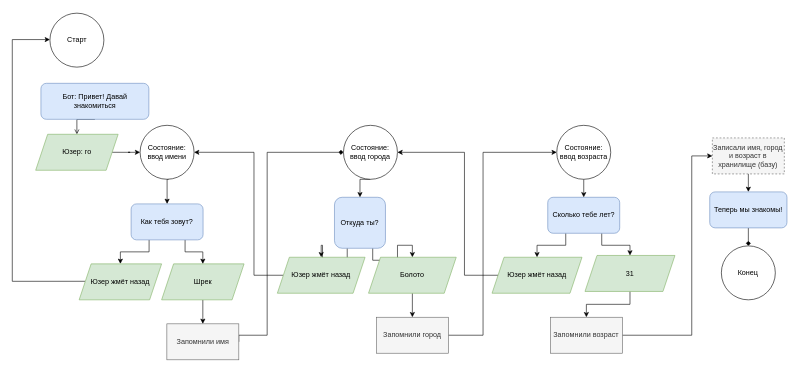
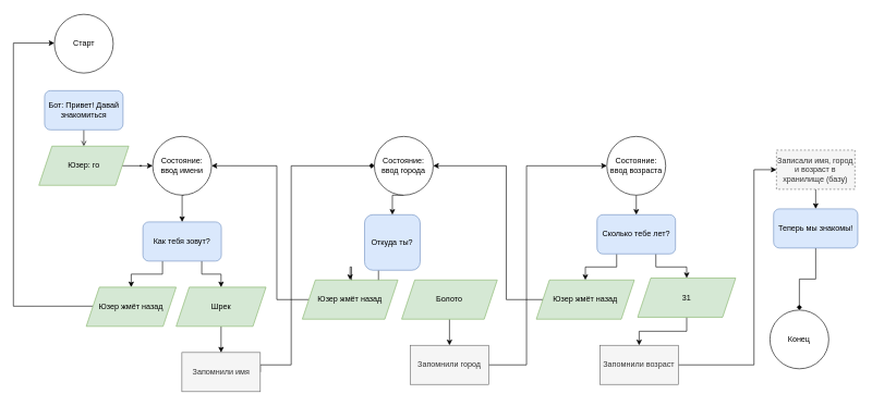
  <mxCell id="0" />
  <mxCell id="1" parent="0" />
  <mxCell id="2" style="edgeStyle=orthogonalEdgeStyle;rounded=0;orthogonalLoop=1;jettySize=auto;html=1;exitX=1;exitY=0.5;exitDx=0;exitDy=0;entryX=0;entryY=0.5;entryDx=0;entryDy=0;endArrow=diamond;" parent="1" source="3" target="41" edge="1"><mxGeometry relative="1" as="geometry"><Array as="points"><mxPoint x="445" y="558" /><mxPoint x="445" y="253" /></Array></mxGeometry></mxCell>
  <mxCell id="3" value="Запомнили имя" style="rounded=0;whiteSpace=wrap;html=1;fillColor=#f5f5f5;strokeColor=#666666;fontColor=#333333;" parent="1" vertex="1"><mxGeometry x="277.74" y="539" width="120" height="60" as="geometry" /></mxCell>
  <mxCell id="4" style="edgeStyle=orthogonalEdgeStyle;rounded=0;orthogonalLoop=1;jettySize=auto;html=1;exitX=0.5;exitY=1;exitDx=0;exitDy=0;entryX=0.5;entryY=0;entryDx=0;entryDy=0;" parent="1" source="5" target="3" edge="1"><mxGeometry relative="1" as="geometry" /></mxCell>
  <mxCell id="5" value="Шрек" style="shape=parallelogram;perimeter=parallelogramPerimeter;whiteSpace=wrap;html=1;fixedSize=1;fillColor=#d5e8d4;strokeColor=#82b366;" parent="1" vertex="1"><mxGeometry x="268.99" y="439" width="137.5" height="60" as="geometry" /></mxCell>
  <mxCell id="6" style="edgeStyle=orthogonalEdgeStyle;rounded=0;orthogonalLoop=1;jettySize=auto;html=1;exitX=0.25;exitY=1;exitDx=0;exitDy=0;entryX=0.5;entryY=0;entryDx=0;entryDy=0;" parent="1" source="8" target="28" edge="1"><mxGeometry relative="1" as="geometry" /></mxCell>
  <mxCell id="7" style="edgeStyle=orthogonalEdgeStyle;rounded=0;orthogonalLoop=1;jettySize=auto;html=1;exitX=0.75;exitY=1;exitDx=0;exitDy=0;entryX=0.5;entryY=0;entryDx=0;entryDy=0;" parent="1" source="8" target="5" edge="1"><mxGeometry relative="1" as="geometry" /></mxCell>
  <mxCell id="8" value="Как тебя зовут?" style="rounded=1;whiteSpace=wrap;html=1;fillColor=#dae8fc;strokeColor=#6c8ebf;" parent="1" vertex="1"><mxGeometry x="218.13" y="339" width="120" height="60" as="geometry" /></mxCell>
  <mxCell id="9" style="edgeStyle=orthogonalEdgeStyle;rounded=0;orthogonalLoop=1;jettySize=auto;html=1;exitX=0.25;exitY=1;exitDx=0;exitDy=0;entryX=0.5;entryY=0;entryDx=0;entryDy=0;" parent="1" source="11" target="30" edge="1"><mxGeometry relative="1" as="geometry" /></mxCell>
- <mxCell id="10" style="edgeStyle=orthogonalEdgeStyle;rounded=0;orthogonalLoop=1;jettySize=auto;html=1;exitX=0.75;exitY=1;exitDx=0;exitDy=0;entryX=0.5;entryY=0;entryDx=0;entryDy=0;" parent="1" source="11" target="13" edge="1"><mxGeometry relative="1" as="geometry" /></mxCell>
  <mxCell id="11" value="Откуда ты?" style="rounded=1;whiteSpace=wrap;html=1;fillColor=#dae8fc;strokeColor=#6c8ebf;" parent="1" vertex="1"><mxGeometry x="557.25" y="328" width="85" height="85" as="geometry" /></mxCell>
  <mxCell id="12" style="edgeStyle=orthogonalEdgeStyle;rounded=0;orthogonalLoop=1;jettySize=auto;html=1;exitX=0.5;exitY=1;exitDx=0;exitDy=0;entryX=0.5;entryY=0;entryDx=0;entryDy=0;" parent="1" source="13" target="15" edge="1"><mxGeometry relative="1" as="geometry" /></mxCell>
  <mxCell id="13" value="Болото" style="shape=parallelogram;perimeter=parallelogramPerimeter;whiteSpace=wrap;html=1;fixedSize=1;fillColor=#d5e8d4;strokeColor=#82b366;" parent="1" vertex="1"><mxGeometry x="614" y="428" width="146.25" height="60" as="geometry" /></mxCell>
  <mxCell id="14" style="edgeStyle=orthogonalEdgeStyle;rounded=0;orthogonalLoop=1;jettySize=auto;html=1;exitX=1;exitY=0.5;exitDx=0;exitDy=0;entryX=0;entryY=0.5;entryDx=0;entryDy=0;" parent="1" source="15" target="43" edge="1"><mxGeometry relative="1" as="geometry"><Array as="points"><mxPoint x="805" y="558" /><mxPoint x="805" y="253" /></Array></mxGeometry></mxCell>
  <mxCell id="15" value="Запомнили город" style="rounded=0;whiteSpace=wrap;html=1;fillColor=#f5f5f5;strokeColor=#666666;fontColor=#333333;" parent="1" vertex="1"><mxGeometry x="627.13" y="528" width="120" height="60" as="geometry" /></mxCell>
  <mxCell id="16" style="edgeStyle=orthogonalEdgeStyle;rounded=0;orthogonalLoop=1;jettySize=auto;html=1;exitX=0.25;exitY=1;exitDx=0;exitDy=0;entryX=0.5;entryY=0;entryDx=0;entryDy=0;" parent="1" source="18" target="36" edge="1"><mxGeometry relative="1" as="geometry" /></mxCell>
  <mxCell id="17" style="edgeStyle=orthogonalEdgeStyle;rounded=0;orthogonalLoop=1;jettySize=auto;html=1;exitX=0.75;exitY=1;exitDx=0;exitDy=0;entryX=0.5;entryY=0;entryDx=0;entryDy=0;" parent="1" source="18" target="20" edge="1"><mxGeometry relative="1" as="geometry" /></mxCell>
  <mxCell id="18" value="Сколько тебе лет?" style="rounded=1;whiteSpace=wrap;html=1;fillColor=#dae8fc;strokeColor=#6c8ebf;" parent="1" vertex="1"><mxGeometry x="912.88" y="328" width="120" height="60" as="geometry" /></mxCell>
  <mxCell id="19" style="edgeStyle=orthogonalEdgeStyle;rounded=0;orthogonalLoop=1;jettySize=auto;html=1;exitX=0.5;exitY=1;exitDx=0;exitDy=0;entryX=0.5;entryY=0;entryDx=0;entryDy=0;" parent="1" source="20" target="22" edge="1"><mxGeometry relative="1" as="geometry" /></mxCell>
  <mxCell id="20" value="31" style="shape=parallelogram;perimeter=parallelogramPerimeter;whiteSpace=wrap;html=1;fixedSize=1;fillColor=#d5e8d4;strokeColor=#82b366;" parent="1" vertex="1"><mxGeometry x="975" y="425" width="150" height="60" as="geometry" /></mxCell>
  <mxCell id="21" style="edgeStyle=orthogonalEdgeStyle;rounded=0;orthogonalLoop=1;jettySize=auto;html=1;exitX=1;exitY=0.5;exitDx=0;exitDy=0;entryX=0;entryY=0.5;entryDx=0;entryDy=0;" parent="1" source="22" target="24" edge="1"><mxGeometry relative="1" as="geometry"><Array as="points"><mxPoint x="1153" y="558" /><mxPoint x="1153" y="259" /></Array></mxGeometry></mxCell>
  <mxCell id="22" value="Запомнили возраст" style="rounded=0;whiteSpace=wrap;html=1;fillColor=#f5f5f5;strokeColor=#666666;fontColor=#333333;" parent="1" vertex="1"><mxGeometry x="917.26" y="528" width="120" height="60" as="geometry" /></mxCell>
  <mxCell id="23" style="edgeStyle=orthogonalEdgeStyle;rounded=0;orthogonalLoop=1;jettySize=auto;html=1;exitX=0.5;exitY=1;exitDx=0;exitDy=0;entryX=0.5;entryY=0;entryDx=0;entryDy=0;" parent="1" source="24" target="26" edge="1"><mxGeometry relative="1" as="geometry" /></mxCell>
  <mxCell id="24" value="Записали имя, город и возраст в хранилище (базу)" style="rounded=0;whiteSpace=wrap;html=1;fillColor=#f5f5f5;strokeColor=#666666;fontColor=#333333;dashed=1;" parent="1" vertex="1"><mxGeometry x="1187.38" y="229" width="120" height="60" as="geometry" /></mxCell>
  <mxCell id="25" style="edgeStyle=orthogonalEdgeStyle;rounded=0;orthogonalLoop=1;jettySize=auto;html=1;exitX=0.5;exitY=1;exitDx=0;exitDy=0;entryX=0.5;entryY=0;entryDx=0;entryDy=0;endArrow=diamond;" parent="1" source="26" target="45" edge="1"><mxGeometry relative="1" as="geometry" /></mxCell>
  <mxCell id="26" value="Теперь мы знакомы!" style="rounded=1;whiteSpace=wrap;html=1;fillColor=#dae8fc;strokeColor=#6c8ebf;" parent="1" vertex="1"><mxGeometry x="1183" y="319" width="128.75" height="60" as="geometry" /></mxCell>
  <mxCell id="27" style="edgeStyle=orthogonalEdgeStyle;rounded=0;orthogonalLoop=1;jettySize=auto;html=1;exitX=0;exitY=0.5;exitDx=0;exitDy=0;entryX=0;entryY=0.5;entryDx=0;entryDy=0;" parent="1" edge="1"><mxGeometry relative="1" as="geometry"><Array as="points"><mxPoint x="20" y="468" /><mxPoint x="20" y="65" /></Array><mxPoint x="141.49" y="468.05" as="sourcePoint" /><mxPoint x="82.74" y="65" as="targetPoint" /></mxGeometry></mxCell>
  <mxCell id="28" value="Юзер жмёт назад" style="shape=parallelogram;perimeter=parallelogramPerimeter;whiteSpace=wrap;html=1;fixedSize=1;fillColor=#d5e8d4;strokeColor=#82b366;" parent="1" vertex="1"><mxGeometry x="131.49" y="439" width="137.5" height="60" as="geometry" /></mxCell>
  <mxCell id="29" style="edgeStyle=orthogonalEdgeStyle;rounded=0;orthogonalLoop=1;jettySize=auto;html=1;exitX=0;exitY=0.5;exitDx=0;exitDy=0;entryX=1;entryY=0.5;entryDx=0;entryDy=0;" parent="1" source="30" target="39" edge="1"><mxGeometry relative="1" as="geometry"><Array as="points"><mxPoint x="423" y="458" /><mxPoint x="423" y="253" /><mxPoint x="323" y="253" /></Array></mxGeometry></mxCell>
  <mxCell id="30" value="Юзер жмёт назад" style="shape=parallelogram;perimeter=parallelogramPerimeter;whiteSpace=wrap;html=1;fixedSize=1;fillColor=#d5e8d4;strokeColor=#82b366;" parent="1" vertex="1"><mxGeometry x="462" y="428" width="146.25" height="60" as="geometry" /></mxCell>
  <mxCell id="31" style="edgeStyle=orthogonalEdgeStyle;rounded=0;orthogonalLoop=1;jettySize=auto;html=1;exitX=0.5;exitY=1;exitDx=0;exitDy=0;entryX=0.5;entryY=0;entryDx=0;entryDy=0;endArrow=open;" parent="1" source="32" target="34" edge="1"><mxGeometry relative="1" as="geometry" /></mxCell>
- <mxCell id="32" value="Бот: Привет! Давай знакомиться" style="rounded=1;whiteSpace=wrap;html=1;fillColor=#dae8fc;strokeColor=#6c8ebf;" parent="1" vertex="1"><mxGeometry x="67.74" y="137.95" width="180" height="60" as="geometry" /></mxCell>
+ <mxCell id="32" value="Бот: Привет! Давай знакомиться" style="rounded=1;whiteSpace=wrap;html=1;fillColor=#dae8fc;strokeColor=#6c8ebf;" parent="1" vertex="1"><mxGeometry x="67.74" y="137.95" width="120" height="60" as="geometry" /></mxCell>
  <mxCell id="33" style="edgeStyle=orthogonalEdgeStyle;rounded=0;orthogonalLoop=1;jettySize=auto;html=1;exitX=1;exitY=0.5;exitDx=0;exitDy=0;entryX=0;entryY=0.5;entryDx=0;entryDy=0;" parent="1" source="34" target="39" edge="1"><mxGeometry relative="1" as="geometry" /></mxCell>
  <mxCell id="34" value="Юзер: го" style="shape=parallelogram;perimeter=parallelogramPerimeter;whiteSpace=wrap;html=1;fixedSize=1;fillColor=#d5e8d4;strokeColor=#82b366;" parent="1" vertex="1"><mxGeometry x="58.99" y="222.95" width="137.5" height="60" as="geometry" /></mxCell>
  <mxCell id="35" style="edgeStyle=orthogonalEdgeStyle;rounded=0;orthogonalLoop=1;jettySize=auto;html=1;exitX=0;exitY=0.5;exitDx=0;exitDy=0;entryX=1;entryY=0.5;entryDx=0;entryDy=0;" parent="1" source="36" target="41" edge="1"><mxGeometry relative="1" as="geometry"><Array as="points"><mxPoint x="774" y="458" /><mxPoint x="774" y="253" /></Array></mxGeometry></mxCell>
  <mxCell id="36" value="Юзер жмёт назад" style="shape=parallelogram;perimeter=parallelogramPerimeter;whiteSpace=wrap;html=1;fixedSize=1;fillColor=#d5e8d4;strokeColor=#82b366;" parent="1" vertex="1"><mxGeometry x="820" y="428" width="150" height="60" as="geometry" /></mxCell>
  <mxCell id="37" style="edgeStyle=orthogonalEdgeStyle;rounded=0;orthogonalLoop=1;jettySize=auto;html=1;exitX=0.5;exitY=1;exitDx=0;exitDy=0;" parent="1" source="39" edge="1"><mxGeometry relative="1" as="geometry"><mxPoint x="280.231" y="288.061" as="targetPoint" /></mxGeometry></mxCell>
  <mxCell id="38" style="edgeStyle=orthogonalEdgeStyle;rounded=0;orthogonalLoop=1;jettySize=auto;html=1;exitX=0.5;exitY=1;exitDx=0;exitDy=0;entryX=0.5;entryY=0;entryDx=0;entryDy=0;" parent="1" source="39" target="8" edge="1"><mxGeometry relative="1" as="geometry" /></mxCell>
  <mxCell id="39" value="Состояние: ввод имени" style="ellipse;whiteSpace=wrap;html=1;aspect=fixed;" parent="1" vertex="1"><mxGeometry x="233.13" y="207.95" width="90" height="90" as="geometry" /></mxCell>
  <mxCell id="40" style="edgeStyle=orthogonalEdgeStyle;rounded=0;orthogonalLoop=1;jettySize=auto;html=1;exitX=0.5;exitY=1;exitDx=0;exitDy=0;entryX=0.5;entryY=0;entryDx=0;entryDy=0;" parent="1" source="41" target="11" edge="1"><mxGeometry relative="1" as="geometry" /></mxCell>
  <mxCell id="41" value="Состояние: ввод города" style="ellipse;whiteSpace=wrap;html=1;aspect=fixed;" parent="1" vertex="1"><mxGeometry x="572.25" y="208" width="90" height="90" as="geometry" /></mxCell>
  <mxCell id="42" style="edgeStyle=orthogonalEdgeStyle;rounded=0;orthogonalLoop=1;jettySize=auto;html=1;exitX=0.5;exitY=1;exitDx=0;exitDy=0;entryX=0.5;entryY=0;entryDx=0;entryDy=0;" parent="1" source="43" target="18" edge="1"><mxGeometry relative="1" as="geometry" /></mxCell>
  <mxCell id="43" value="Состояние: ввод возраста" style="ellipse;whiteSpace=wrap;html=1;aspect=fixed;" parent="1" vertex="1"><mxGeometry x="927.88" y="208" width="90" height="90" as="geometry" /></mxCell>
  <mxCell id="44" value="Старт" style="ellipse;whiteSpace=wrap;html=1;aspect=fixed;" parent="1" vertex="1"><mxGeometry x="82.74" y="20.95" width="90" height="90" as="geometry" /></mxCell>
- <mxCell id="45" value="Конец" style="ellipse;whiteSpace=wrap;html=1;aspect=fixed;" parent="1" vertex="1"><mxGeometry x="1202.37" y="409" width="90" height="90" as="geometry" /></mxCell>
+ <mxCell id="45" value="Конец" style="ellipse;whiteSpace=wrap;html=1;aspect=fixed;" parent="1" vertex="1"><mxGeometry x="1177.37" y="474" width="90" height="90" as="geometry" /></mxCell>
